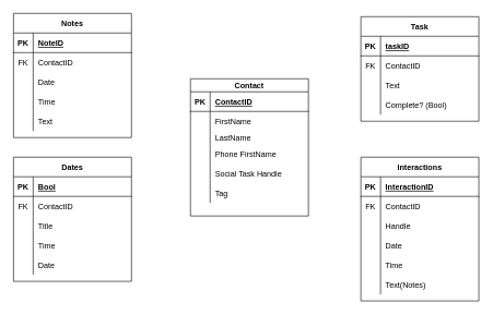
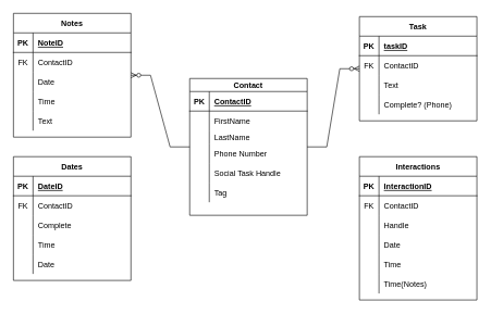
  <mxCell id="0" />
  <mxCell id="1" parent="0" />
  <mxCell id="2" value="Contact" style="shape=table;startSize=20;container=1;collapsible=1;childLayout=tableLayout;fixedRows=1;rowLines=0;fontStyle=1;align=center;resizeLast=1;" vertex="1" parent="1"><mxGeometry x="290" y="120" width="180" height="210" as="geometry" /></mxCell>
  <mxCell id="3" value="" style="shape=tableRow;horizontal=0;startSize=0;swimlaneHead=0;swimlaneBody=0;fillColor=none;collapsible=0;dropTarget=0;points=[[0,0.5],[1,0.5]];portConstraint=eastwest;top=0;left=0;right=0;bottom=1;" vertex="1" parent="2"><mxGeometry y="20" width="180" height="30" as="geometry" /></mxCell>
  <mxCell id="4" value="PK" style="shape=partialRectangle;connectable=0;fillColor=none;top=0;left=0;bottom=0;right=0;fontStyle=1;overflow=hidden;" vertex="1" parent="3"><mxGeometry width="30" height="30" as="geometry"><mxRectangle width="30" height="30" as="alternateBounds" /></mxGeometry></mxCell>
  <mxCell id="5" value="ContactID" style="shape=partialRectangle;connectable=0;fillColor=none;top=0;left=0;bottom=0;right=0;align=left;spacingLeft=6;fontStyle=5;overflow=hidden;" vertex="1" parent="3"><mxGeometry x="30" width="150" height="30" as="geometry"><mxRectangle width="150" height="30" as="alternateBounds" /></mxGeometry></mxCell>
  <mxCell id="6" value="" style="shape=tableRow;horizontal=0;startSize=0;swimlaneHead=0;swimlaneBody=0;fillColor=none;collapsible=0;dropTarget=0;points=[[0,0.5],[1,0.5]];portConstraint=eastwest;top=0;left=0;right=0;bottom=0;" vertex="1" parent="2"><mxGeometry y="50" width="180" height="30" as="geometry" /></mxCell>
  <mxCell id="7" value="" style="shape=partialRectangle;connectable=0;fillColor=none;top=0;left=0;bottom=0;right=0;editable=1;overflow=hidden;" vertex="1" parent="6"><mxGeometry width="30" height="30" as="geometry"><mxRectangle width="30" height="30" as="alternateBounds" /></mxGeometry></mxCell>
  <mxCell id="8" value="FirstName" style="shape=partialRectangle;connectable=0;fillColor=none;top=0;left=0;bottom=0;right=0;align=left;spacingLeft=6;overflow=hidden;" vertex="1" parent="6"><mxGeometry x="30" width="150" height="30" as="geometry"><mxRectangle width="150" height="30" as="alternateBounds" /></mxGeometry></mxCell>
  <mxCell id="9" value="" style="shape=tableRow;horizontal=0;startSize=0;swimlaneHead=0;swimlaneBody=0;fillColor=none;collapsible=0;dropTarget=0;points=[[0,0.5],[1,0.5]];portConstraint=eastwest;top=0;left=0;right=0;bottom=0;" vertex="1" parent="2"><mxGeometry y="80" width="180" height="20" as="geometry" /></mxCell>
  <mxCell id="10" value="" style="shape=partialRectangle;connectable=0;fillColor=none;top=0;left=0;bottom=0;right=0;editable=1;overflow=hidden;" vertex="1" parent="9"><mxGeometry width="30" height="20" as="geometry"><mxRectangle width="30" height="20" as="alternateBounds" /></mxGeometry></mxCell>
  <mxCell id="11" value="LastName" style="shape=partialRectangle;connectable=0;fillColor=none;top=0;left=0;bottom=0;right=0;align=left;spacingLeft=6;overflow=hidden;" vertex="1" parent="9"><mxGeometry x="30" width="150" height="20" as="geometry"><mxRectangle width="150" height="20" as="alternateBounds" /></mxGeometry></mxCell>
  <mxCell id="12" value="" style="shape=tableRow;horizontal=0;startSize=0;swimlaneHead=0;swimlaneBody=0;fillColor=none;collapsible=0;dropTarget=0;points=[[0,0.5],[1,0.5]];portConstraint=eastwest;top=0;left=0;right=0;bottom=0;" vertex="1" parent="2"><mxGeometry y="100" width="180" height="30" as="geometry" /></mxCell>
  <mxCell id="13" value="" style="shape=partialRectangle;connectable=0;fillColor=none;top=0;left=0;bottom=0;right=0;editable=1;overflow=hidden;" vertex="1" parent="12"><mxGeometry width="30" height="30" as="geometry"><mxRectangle width="30" height="30" as="alternateBounds" /></mxGeometry></mxCell>
- <mxCell id="14" value="Phone FirstName" style="shape=partialRectangle;connectable=0;fillColor=none;top=0;left=0;bottom=0;right=0;align=left;spacingLeft=6;overflow=hidden;" vertex="1" parent="12"><mxGeometry x="30" width="150" height="30" as="geometry"><mxRectangle width="150" height="30" as="alternateBounds" /></mxGeometry></mxCell>
+ <mxCell id="14" value="Phone Number" style="shape=partialRectangle;connectable=0;fillColor=none;top=0;left=0;bottom=0;right=0;align=left;spacingLeft=6;overflow=hidden;" vertex="1" parent="12"><mxGeometry x="30" width="150" height="30" as="geometry"><mxRectangle width="150" height="30" as="alternateBounds" /></mxGeometry></mxCell>
  <mxCell id="15" value="" style="shape=tableRow;horizontal=0;startSize=0;swimlaneHead=0;swimlaneBody=0;fillColor=none;collapsible=0;dropTarget=0;points=[[0,0.5],[1,0.5]];portConstraint=eastwest;top=0;left=0;right=0;bottom=0;" vertex="1" parent="2"><mxGeometry y="130" width="180" height="30" as="geometry" /></mxCell>
  <mxCell id="16" value="" style="shape=partialRectangle;connectable=0;fillColor=none;top=0;left=0;bottom=0;right=0;editable=1;overflow=hidden;" vertex="1" parent="15"><mxGeometry width="30" height="30" as="geometry"><mxRectangle width="30" height="30" as="alternateBounds" /></mxGeometry></mxCell>
  <mxCell id="17" value="Social Task Handle" style="shape=partialRectangle;connectable=0;fillColor=none;top=0;left=0;bottom=0;right=0;align=left;spacingLeft=6;overflow=hidden;" vertex="1" parent="15"><mxGeometry x="30" width="150" height="30" as="geometry"><mxRectangle width="150" height="30" as="alternateBounds" /></mxGeometry></mxCell>
  <mxCell id="18" value="" style="shape=tableRow;horizontal=0;startSize=0;swimlaneHead=0;swimlaneBody=0;fillColor=none;collapsible=0;dropTarget=0;points=[[0,0.5],[1,0.5]];portConstraint=eastwest;top=0;left=0;right=0;bottom=0;" vertex="1" parent="2"><mxGeometry y="160" width="180" height="30" as="geometry" /></mxCell>
  <mxCell id="19" value="" style="shape=partialRectangle;connectable=0;fillColor=none;top=0;left=0;bottom=0;right=0;editable=1;overflow=hidden;" vertex="1" parent="18"><mxGeometry width="30" height="30" as="geometry"><mxRectangle width="30" height="30" as="alternateBounds" /></mxGeometry></mxCell>
  <mxCell id="20" value="Tag" style="shape=partialRectangle;connectable=0;fillColor=none;top=0;left=0;bottom=0;right=0;align=left;spacingLeft=6;overflow=hidden;" vertex="1" parent="18"><mxGeometry x="30" width="150" height="30" as="geometry"><mxRectangle width="150" height="30" as="alternateBounds" /></mxGeometry></mxCell>
  <mxCell id="21" value="Notes" style="shape=table;startSize=30;container=1;collapsible=1;childLayout=tableLayout;fixedRows=1;rowLines=0;fontStyle=1;align=center;resizeLast=1;" vertex="1" parent="1"><mxGeometry x="20" y="20" width="180" height="190" as="geometry" /></mxCell>
  <mxCell id="22" value="" style="shape=tableRow;horizontal=0;startSize=0;swimlaneHead=0;swimlaneBody=0;fillColor=none;collapsible=0;dropTarget=0;points=[[0,0.5],[1,0.5]];portConstraint=eastwest;top=0;left=0;right=0;bottom=1;" vertex="1" parent="21"><mxGeometry y="30" width="180" height="30" as="geometry" /></mxCell>
  <mxCell id="23" value="PK" style="shape=partialRectangle;connectable=0;fillColor=none;top=0;left=0;bottom=0;right=0;fontStyle=1;overflow=hidden;" vertex="1" parent="22"><mxGeometry width="30" height="30" as="geometry"><mxRectangle width="30" height="30" as="alternateBounds" /></mxGeometry></mxCell>
  <mxCell id="24" value="NoteID" style="shape=partialRectangle;connectable=0;fillColor=none;top=0;left=0;bottom=0;right=0;align=left;spacingLeft=6;fontStyle=5;overflow=hidden;" vertex="1" parent="22"><mxGeometry x="30" width="150" height="30" as="geometry"><mxRectangle width="150" height="30" as="alternateBounds" /></mxGeometry></mxCell>
  <mxCell id="25" value="" style="shape=tableRow;horizontal=0;startSize=0;swimlaneHead=0;swimlaneBody=0;fillColor=none;collapsible=0;dropTarget=0;points=[[0,0.5],[1,0.5]];portConstraint=eastwest;top=0;left=0;right=0;bottom=0;" vertex="1" parent="21"><mxGeometry y="60" width="180" height="30" as="geometry" /></mxCell>
  <mxCell id="26" value="FK" style="shape=partialRectangle;connectable=0;fillColor=none;top=0;left=0;bottom=0;right=0;editable=1;overflow=hidden;" vertex="1" parent="25"><mxGeometry width="30" height="30" as="geometry"><mxRectangle width="30" height="30" as="alternateBounds" /></mxGeometry></mxCell>
  <mxCell id="27" value="ContactID" style="shape=partialRectangle;connectable=0;fillColor=none;top=0;left=0;bottom=0;right=0;align=left;spacingLeft=6;overflow=hidden;" vertex="1" parent="25"><mxGeometry x="30" width="150" height="30" as="geometry"><mxRectangle width="150" height="30" as="alternateBounds" /></mxGeometry></mxCell>
  <mxCell id="28" value="" style="shape=tableRow;horizontal=0;startSize=0;swimlaneHead=0;swimlaneBody=0;fillColor=none;collapsible=0;dropTarget=0;points=[[0,0.5],[1,0.5]];portConstraint=eastwest;top=0;left=0;right=0;bottom=0;" vertex="1" parent="21"><mxGeometry y="90" width="180" height="30" as="geometry" /></mxCell>
  <mxCell id="29" value="" style="shape=partialRectangle;connectable=0;fillColor=none;top=0;left=0;bottom=0;right=0;editable=1;overflow=hidden;" vertex="1" parent="28"><mxGeometry width="30" height="30" as="geometry"><mxRectangle width="30" height="30" as="alternateBounds" /></mxGeometry></mxCell>
  <mxCell id="30" value="Date" style="shape=partialRectangle;connectable=0;fillColor=none;top=0;left=0;bottom=0;right=0;align=left;spacingLeft=6;overflow=hidden;" vertex="1" parent="28"><mxGeometry x="30" width="150" height="30" as="geometry"><mxRectangle width="150" height="30" as="alternateBounds" /></mxGeometry></mxCell>
  <mxCell id="31" value="" style="shape=tableRow;horizontal=0;startSize=0;swimlaneHead=0;swimlaneBody=0;fillColor=none;collapsible=0;dropTarget=0;points=[[0,0.5],[1,0.5]];portConstraint=eastwest;top=0;left=0;right=0;bottom=0;" vertex="1" parent="21"><mxGeometry y="120" width="180" height="30" as="geometry" /></mxCell>
  <mxCell id="32" value="" style="shape=partialRectangle;connectable=0;fillColor=none;top=0;left=0;bottom=0;right=0;editable=1;overflow=hidden;" vertex="1" parent="31"><mxGeometry width="30" height="30" as="geometry"><mxRectangle width="30" height="30" as="alternateBounds" /></mxGeometry></mxCell>
  <mxCell id="33" value="Time" style="shape=partialRectangle;connectable=0;fillColor=none;top=0;left=0;bottom=0;right=0;align=left;spacingLeft=6;overflow=hidden;" vertex="1" parent="31"><mxGeometry x="30" width="150" height="30" as="geometry"><mxRectangle width="150" height="30" as="alternateBounds" /></mxGeometry></mxCell>
  <mxCell id="34" value="" style="shape=tableRow;horizontal=0;startSize=0;swimlaneHead=0;swimlaneBody=0;fillColor=none;collapsible=0;dropTarget=0;points=[[0,0.5],[1,0.5]];portConstraint=eastwest;top=0;left=0;right=0;bottom=0;" vertex="1" parent="21"><mxGeometry y="150" width="180" height="30" as="geometry" /></mxCell>
  <mxCell id="35" value="" style="shape=partialRectangle;connectable=0;fillColor=none;top=0;left=0;bottom=0;right=0;editable=1;overflow=hidden;" vertex="1" parent="34"><mxGeometry width="30" height="30" as="geometry"><mxRectangle width="30" height="30" as="alternateBounds" /></mxGeometry></mxCell>
  <mxCell id="36" value="Text" style="shape=partialRectangle;connectable=0;fillColor=none;top=0;left=0;bottom=0;right=0;align=left;spacingLeft=6;overflow=hidden;" vertex="1" parent="34"><mxGeometry x="30" width="150" height="30" as="geometry"><mxRectangle width="150" height="30" as="alternateBounds" /></mxGeometry></mxCell>
+ <mxCell id="37" value="" style="edgeStyle=entityRelationEdgeStyle;fontSize=12;html=1;endArrow=ERzeroToMany;endFill=1;rounded=0;" edge="1" parent="1" source="2" target="21"><mxGeometry width="100" height="100" relative="1" as="geometry"><mxPoint x="180" y="230" as="sourcePoint" /><mxPoint x="280" y="130" as="targetPoint" /></mxGeometry></mxCell>
  <mxCell id="38" value="Task" style="shape=table;startSize=30;container=1;collapsible=1;childLayout=tableLayout;fixedRows=1;rowLines=0;fontStyle=1;align=center;resizeLast=1;" vertex="1" parent="1"><mxGeometry x="550" y="25" width="180" height="160" as="geometry" /></mxCell>
  <mxCell id="39" value="" style="shape=tableRow;horizontal=0;startSize=0;swimlaneHead=0;swimlaneBody=0;fillColor=none;collapsible=0;dropTarget=0;points=[[0,0.5],[1,0.5]];portConstraint=eastwest;top=0;left=0;right=0;bottom=1;" vertex="1" parent="38"><mxGeometry y="30" width="180" height="30" as="geometry" /></mxCell>
  <mxCell id="40" value="PK" style="shape=partialRectangle;connectable=0;fillColor=none;top=0;left=0;bottom=0;right=0;fontStyle=1;overflow=hidden;" vertex="1" parent="39"><mxGeometry width="30" height="30" as="geometry"><mxRectangle width="30" height="30" as="alternateBounds" /></mxGeometry></mxCell>
  <mxCell id="41" value="taskID" style="shape=partialRectangle;connectable=0;fillColor=none;top=0;left=0;bottom=0;right=0;align=left;spacingLeft=6;fontStyle=5;overflow=hidden;" vertex="1" parent="39"><mxGeometry x="30" width="150" height="30" as="geometry"><mxRectangle width="150" height="30" as="alternateBounds" /></mxGeometry></mxCell>
  <mxCell id="42" value="" style="shape=tableRow;horizontal=0;startSize=0;swimlaneHead=0;swimlaneBody=0;fillColor=none;collapsible=0;dropTarget=0;points=[[0,0.5],[1,0.5]];portConstraint=eastwest;top=0;left=0;right=0;bottom=0;" vertex="1" parent="38"><mxGeometry y="60" width="180" height="30" as="geometry" /></mxCell>
  <mxCell id="43" value="FK" style="shape=partialRectangle;connectable=0;fillColor=none;top=0;left=0;bottom=0;right=0;editable=1;overflow=hidden;" vertex="1" parent="42"><mxGeometry width="30" height="30" as="geometry"><mxRectangle width="30" height="30" as="alternateBounds" /></mxGeometry></mxCell>
  <mxCell id="44" value="ContactID" style="shape=partialRectangle;connectable=0;fillColor=none;top=0;left=0;bottom=0;right=0;align=left;spacingLeft=6;overflow=hidden;" vertex="1" parent="42"><mxGeometry x="30" width="150" height="30" as="geometry"><mxRectangle width="150" height="30" as="alternateBounds" /></mxGeometry></mxCell>
  <mxCell id="45" value="" style="shape=tableRow;horizontal=0;startSize=0;swimlaneHead=0;swimlaneBody=0;fillColor=none;collapsible=0;dropTarget=0;points=[[0,0.5],[1,0.5]];portConstraint=eastwest;top=0;left=0;right=0;bottom=0;" vertex="1" parent="38"><mxGeometry y="90" width="180" height="30" as="geometry" /></mxCell>
  <mxCell id="46" value="" style="shape=partialRectangle;connectable=0;fillColor=none;top=0;left=0;bottom=0;right=0;editable=1;overflow=hidden;" vertex="1" parent="45"><mxGeometry width="30" height="30" as="geometry"><mxRectangle width="30" height="30" as="alternateBounds" /></mxGeometry></mxCell>
  <mxCell id="47" value="Text" style="shape=partialRectangle;connectable=0;fillColor=none;top=0;left=0;bottom=0;right=0;align=left;spacingLeft=6;overflow=hidden;" vertex="1" parent="45"><mxGeometry x="30" width="150" height="30" as="geometry"><mxRectangle width="150" height="30" as="alternateBounds" /></mxGeometry></mxCell>
  <mxCell id="48" value="" style="shape=tableRow;horizontal=0;startSize=0;swimlaneHead=0;swimlaneBody=0;fillColor=none;collapsible=0;dropTarget=0;points=[[0,0.5],[1,0.5]];portConstraint=eastwest;top=0;left=0;right=0;bottom=0;" vertex="1" parent="38"><mxGeometry y="120" width="180" height="30" as="geometry" /></mxCell>
  <mxCell id="49" value="" style="shape=partialRectangle;connectable=0;fillColor=none;top=0;left=0;bottom=0;right=0;editable=1;overflow=hidden;" vertex="1" parent="48"><mxGeometry width="30" height="30" as="geometry"><mxRectangle width="30" height="30" as="alternateBounds" /></mxGeometry></mxCell>
- <mxCell id="50" value="Complete? (Bool)" style="shape=partialRectangle;connectable=0;fillColor=none;top=0;left=0;bottom=0;right=0;align=left;spacingLeft=6;overflow=hidden;" vertex="1" parent="48"><mxGeometry x="30" width="150" height="30" as="geometry"><mxRectangle width="150" height="30" as="alternateBounds" /></mxGeometry></mxCell>
+ <mxCell id="50" value="Complete? (Phone)" style="shape=partialRectangle;connectable=0;fillColor=none;top=0;left=0;bottom=0;right=0;align=left;spacingLeft=6;overflow=hidden;" vertex="1" parent="48"><mxGeometry x="30" width="150" height="30" as="geometry"><mxRectangle width="150" height="30" as="alternateBounds" /></mxGeometry></mxCell>
+ <mxCell id="51" value="" style="edgeStyle=entityRelationEdgeStyle;fontSize=12;html=1;endArrow=ERzeroToMany;endFill=1;rounded=0;" edge="1" parent="1" source="2" target="38"><mxGeometry width="100" height="100" relative="1" as="geometry"><mxPoint x="590" y="185" as="sourcePoint" /><mxPoint x="500" y="210" as="targetPoint" /></mxGeometry></mxCell>
  <mxCell id="52" value="Dates" style="shape=table;startSize=30;container=1;collapsible=1;childLayout=tableLayout;fixedRows=1;rowLines=0;fontStyle=1;align=center;resizeLast=1;" vertex="1" parent="1"><mxGeometry x="20" y="240" width="180" height="190" as="geometry" /></mxCell>
  <mxCell id="53" value="" style="shape=tableRow;horizontal=0;startSize=0;swimlaneHead=0;swimlaneBody=0;fillColor=none;collapsible=0;dropTarget=0;points=[[0,0.5],[1,0.5]];portConstraint=eastwest;top=0;left=0;right=0;bottom=1;" vertex="1" parent="52"><mxGeometry y="30" width="180" height="30" as="geometry" /></mxCell>
  <mxCell id="54" value="PK" style="shape=partialRectangle;connectable=0;fillColor=none;top=0;left=0;bottom=0;right=0;fontStyle=1;overflow=hidden;" vertex="1" parent="53"><mxGeometry width="30" height="30" as="geometry"><mxRectangle width="30" height="30" as="alternateBounds" /></mxGeometry></mxCell>
- <mxCell id="55" value="Bool" style="shape=partialRectangle;connectable=0;fillColor=none;top=0;left=0;bottom=0;right=0;align=left;spacingLeft=6;fontStyle=5;overflow=hidden;" vertex="1" parent="53"><mxGeometry x="30" width="150" height="30" as="geometry"><mxRectangle width="150" height="30" as="alternateBounds" /></mxGeometry></mxCell>
+ <mxCell id="55" value="DateID" style="shape=partialRectangle;connectable=0;fillColor=none;top=0;left=0;bottom=0;right=0;align=left;spacingLeft=6;fontStyle=5;overflow=hidden;" vertex="1" parent="53"><mxGeometry x="30" width="150" height="30" as="geometry"><mxRectangle width="150" height="30" as="alternateBounds" /></mxGeometry></mxCell>
  <mxCell id="56" value="" style="shape=tableRow;horizontal=0;startSize=0;swimlaneHead=0;swimlaneBody=0;fillColor=none;collapsible=0;dropTarget=0;points=[[0,0.5],[1,0.5]];portConstraint=eastwest;top=0;left=0;right=0;bottom=0;" vertex="1" parent="52"><mxGeometry y="60" width="180" height="30" as="geometry" /></mxCell>
  <mxCell id="57" value="FK" style="shape=partialRectangle;connectable=0;fillColor=none;top=0;left=0;bottom=0;right=0;editable=1;overflow=hidden;" vertex="1" parent="56"><mxGeometry width="30" height="30" as="geometry"><mxRectangle width="30" height="30" as="alternateBounds" /></mxGeometry></mxCell>
  <mxCell id="58" value="ContactID" style="shape=partialRectangle;connectable=0;fillColor=none;top=0;left=0;bottom=0;right=0;align=left;spacingLeft=6;overflow=hidden;" vertex="1" parent="56"><mxGeometry x="30" width="150" height="30" as="geometry"><mxRectangle width="150" height="30" as="alternateBounds" /></mxGeometry></mxCell>
  <mxCell id="59" value="" style="shape=tableRow;horizontal=0;startSize=0;swimlaneHead=0;swimlaneBody=0;fillColor=none;collapsible=0;dropTarget=0;points=[[0,0.5],[1,0.5]];portConstraint=eastwest;top=0;left=0;right=0;bottom=0;" vertex="1" parent="52"><mxGeometry y="90" width="180" height="30" as="geometry" /></mxCell>
  <mxCell id="60" value="" style="shape=partialRectangle;connectable=0;fillColor=none;top=0;left=0;bottom=0;right=0;editable=1;overflow=hidden;" vertex="1" parent="59"><mxGeometry width="30" height="30" as="geometry"><mxRectangle width="30" height="30" as="alternateBounds" /></mxGeometry></mxCell>
- <mxCell id="61" value="Title" style="shape=partialRectangle;connectable=0;fillColor=none;top=0;left=0;bottom=0;right=0;align=left;spacingLeft=6;overflow=hidden;" vertex="1" parent="59"><mxGeometry x="30" width="150" height="30" as="geometry"><mxRectangle width="150" height="30" as="alternateBounds" /></mxGeometry></mxCell>
+ <mxCell id="61" value="Complete" style="shape=partialRectangle;connectable=0;fillColor=none;top=0;left=0;bottom=0;right=0;align=left;spacingLeft=6;overflow=hidden;" vertex="1" parent="59"><mxGeometry x="30" width="150" height="30" as="geometry"><mxRectangle width="150" height="30" as="alternateBounds" /></mxGeometry></mxCell>
  <mxCell id="62" value="" style="shape=tableRow;horizontal=0;startSize=0;swimlaneHead=0;swimlaneBody=0;fillColor=none;collapsible=0;dropTarget=0;points=[[0,0.5],[1,0.5]];portConstraint=eastwest;top=0;left=0;right=0;bottom=0;" vertex="1" parent="52"><mxGeometry y="120" width="180" height="30" as="geometry" /></mxCell>
  <mxCell id="63" value="" style="shape=partialRectangle;connectable=0;fillColor=none;top=0;left=0;bottom=0;right=0;editable=1;overflow=hidden;" vertex="1" parent="62"><mxGeometry width="30" height="30" as="geometry"><mxRectangle width="30" height="30" as="alternateBounds" /></mxGeometry></mxCell>
  <mxCell id="64" value="Time" style="shape=partialRectangle;connectable=0;fillColor=none;top=0;left=0;bottom=0;right=0;align=left;spacingLeft=6;overflow=hidden;" vertex="1" parent="62"><mxGeometry x="30" width="150" height="30" as="geometry"><mxRectangle width="150" height="30" as="alternateBounds" /></mxGeometry></mxCell>
  <mxCell id="65" value="" style="shape=tableRow;horizontal=0;startSize=0;swimlaneHead=0;swimlaneBody=0;fillColor=none;collapsible=0;dropTarget=0;points=[[0,0.5],[1,0.5]];portConstraint=eastwest;top=0;left=0;right=0;bottom=0;" vertex="1" parent="52"><mxGeometry y="150" width="180" height="30" as="geometry" /></mxCell>
  <mxCell id="66" value="" style="shape=partialRectangle;connectable=0;fillColor=none;top=0;left=0;bottom=0;right=0;editable=1;overflow=hidden;" vertex="1" parent="65"><mxGeometry width="30" height="30" as="geometry"><mxRectangle width="30" height="30" as="alternateBounds" /></mxGeometry></mxCell>
  <mxCell id="67" value="Date" style="shape=partialRectangle;connectable=0;fillColor=none;top=0;left=0;bottom=0;right=0;align=left;spacingLeft=6;overflow=hidden;" vertex="1" parent="65"><mxGeometry x="30" width="150" height="30" as="geometry"><mxRectangle width="150" height="30" as="alternateBounds" /></mxGeometry></mxCell>
  <mxCell id="68" value="Interactions" style="shape=table;startSize=30;container=1;collapsible=1;childLayout=tableLayout;fixedRows=1;rowLines=0;fontStyle=1;align=center;resizeLast=1;" vertex="1" parent="1"><mxGeometry x="550" y="240" width="180" height="220" as="geometry" /></mxCell>
  <mxCell id="69" value="" style="shape=tableRow;horizontal=0;startSize=0;swimlaneHead=0;swimlaneBody=0;fillColor=none;collapsible=0;dropTarget=0;points=[[0,0.5],[1,0.5]];portConstraint=eastwest;top=0;left=0;right=0;bottom=1;" vertex="1" parent="68"><mxGeometry y="30" width="180" height="30" as="geometry" /></mxCell>
  <mxCell id="70" value="PK" style="shape=partialRectangle;connectable=0;fillColor=none;top=0;left=0;bottom=0;right=0;fontStyle=1;overflow=hidden;" vertex="1" parent="69"><mxGeometry width="30" height="30" as="geometry"><mxRectangle width="30" height="30" as="alternateBounds" /></mxGeometry></mxCell>
  <mxCell id="71" value="InteractionID" style="shape=partialRectangle;connectable=0;fillColor=none;top=0;left=0;bottom=0;right=0;align=left;spacingLeft=6;fontStyle=5;overflow=hidden;" vertex="1" parent="69"><mxGeometry x="30" width="150" height="30" as="geometry"><mxRectangle width="150" height="30" as="alternateBounds" /></mxGeometry></mxCell>
  <mxCell id="72" value="" style="shape=tableRow;horizontal=0;startSize=0;swimlaneHead=0;swimlaneBody=0;fillColor=none;collapsible=0;dropTarget=0;points=[[0,0.5],[1,0.5]];portConstraint=eastwest;top=0;left=0;right=0;bottom=0;" vertex="1" parent="68"><mxGeometry y="60" width="180" height="30" as="geometry" /></mxCell>
  <mxCell id="73" value="FK" style="shape=partialRectangle;connectable=0;fillColor=none;top=0;left=0;bottom=0;right=0;editable=1;overflow=hidden;" vertex="1" parent="72"><mxGeometry width="30" height="30" as="geometry"><mxRectangle width="30" height="30" as="alternateBounds" /></mxGeometry></mxCell>
  <mxCell id="74" value="ContactID" style="shape=partialRectangle;connectable=0;fillColor=none;top=0;left=0;bottom=0;right=0;align=left;spacingLeft=6;overflow=hidden;" vertex="1" parent="72"><mxGeometry x="30" width="150" height="30" as="geometry"><mxRectangle width="150" height="30" as="alternateBounds" /></mxGeometry></mxCell>
  <mxCell id="75" value="" style="shape=tableRow;horizontal=0;startSize=0;swimlaneHead=0;swimlaneBody=0;fillColor=none;collapsible=0;dropTarget=0;points=[[0,0.5],[1,0.5]];portConstraint=eastwest;top=0;left=0;right=0;bottom=0;" vertex="1" parent="68"><mxGeometry y="90" width="180" height="30" as="geometry" /></mxCell>
  <mxCell id="76" value="" style="shape=partialRectangle;connectable=0;fillColor=none;top=0;left=0;bottom=0;right=0;editable=1;overflow=hidden;" vertex="1" parent="75"><mxGeometry width="30" height="30" as="geometry"><mxRectangle width="30" height="30" as="alternateBounds" /></mxGeometry></mxCell>
  <mxCell id="77" value="Handle" style="shape=partialRectangle;connectable=0;fillColor=none;top=0;left=0;bottom=0;right=0;align=left;spacingLeft=6;overflow=hidden;" vertex="1" parent="75"><mxGeometry x="30" width="150" height="30" as="geometry"><mxRectangle width="150" height="30" as="alternateBounds" /></mxGeometry></mxCell>
  <mxCell id="78" value="" style="shape=tableRow;horizontal=0;startSize=0;swimlaneHead=0;swimlaneBody=0;fillColor=none;collapsible=0;dropTarget=0;points=[[0,0.5],[1,0.5]];portConstraint=eastwest;top=0;left=0;right=0;bottom=0;" vertex="1" parent="68"><mxGeometry y="120" width="180" height="30" as="geometry" /></mxCell>
  <mxCell id="79" value="" style="shape=partialRectangle;connectable=0;fillColor=none;top=0;left=0;bottom=0;right=0;editable=1;overflow=hidden;" vertex="1" parent="78"><mxGeometry width="30" height="30" as="geometry"><mxRectangle width="30" height="30" as="alternateBounds" /></mxGeometry></mxCell>
  <mxCell id="80" value="Date" style="shape=partialRectangle;connectable=0;fillColor=none;top=0;left=0;bottom=0;right=0;align=left;spacingLeft=6;overflow=hidden;" vertex="1" parent="78"><mxGeometry x="30" width="150" height="30" as="geometry"><mxRectangle width="150" height="30" as="alternateBounds" /></mxGeometry></mxCell>
  <mxCell id="81" value="" style="shape=tableRow;horizontal=0;startSize=0;swimlaneHead=0;swimlaneBody=0;fillColor=none;collapsible=0;dropTarget=0;points=[[0,0.5],[1,0.5]];portConstraint=eastwest;top=0;left=0;right=0;bottom=0;" vertex="1" parent="68"><mxGeometry y="150" width="180" height="30" as="geometry" /></mxCell>
  <mxCell id="82" value="" style="shape=partialRectangle;connectable=0;fillColor=none;top=0;left=0;bottom=0;right=0;editable=1;overflow=hidden;" vertex="1" parent="81"><mxGeometry width="30" height="30" as="geometry"><mxRectangle width="30" height="30" as="alternateBounds" /></mxGeometry></mxCell>
  <mxCell id="83" value="Time" style="shape=partialRectangle;connectable=0;fillColor=none;top=0;left=0;bottom=0;right=0;align=left;spacingLeft=6;overflow=hidden;" vertex="1" parent="81"><mxGeometry x="30" width="150" height="30" as="geometry"><mxRectangle width="150" height="30" as="alternateBounds" /></mxGeometry></mxCell>
  <mxCell id="84" value="" style="shape=tableRow;horizontal=0;startSize=0;swimlaneHead=0;swimlaneBody=0;fillColor=none;collapsible=0;dropTarget=0;points=[[0,0.5],[1,0.5]];portConstraint=eastwest;top=0;left=0;right=0;bottom=0;" vertex="1" parent="68"><mxGeometry y="180" width="180" height="30" as="geometry" /></mxCell>
  <mxCell id="85" value="" style="shape=partialRectangle;connectable=0;fillColor=none;top=0;left=0;bottom=0;right=0;editable=1;overflow=hidden;" vertex="1" parent="84"><mxGeometry width="30" height="30" as="geometry"><mxRectangle width="30" height="30" as="alternateBounds" /></mxGeometry></mxCell>
- <mxCell id="86" value="Text(Notes)" style="shape=partialRectangle;connectable=0;fillColor=none;top=0;left=0;bottom=0;right=0;align=left;spacingLeft=6;overflow=hidden;" vertex="1" parent="84"><mxGeometry x="30" width="150" height="30" as="geometry"><mxRectangle width="150" height="30" as="alternateBounds" /></mxGeometry></mxCell>
+ <mxCell id="86" value="Time(Notes)" style="shape=partialRectangle;connectable=0;fillColor=none;top=0;left=0;bottom=0;right=0;align=left;spacingLeft=6;overflow=hidden;" vertex="1" parent="84"><mxGeometry x="30" width="150" height="30" as="geometry"><mxRectangle width="150" height="30" as="alternateBounds" /></mxGeometry></mxCell>
